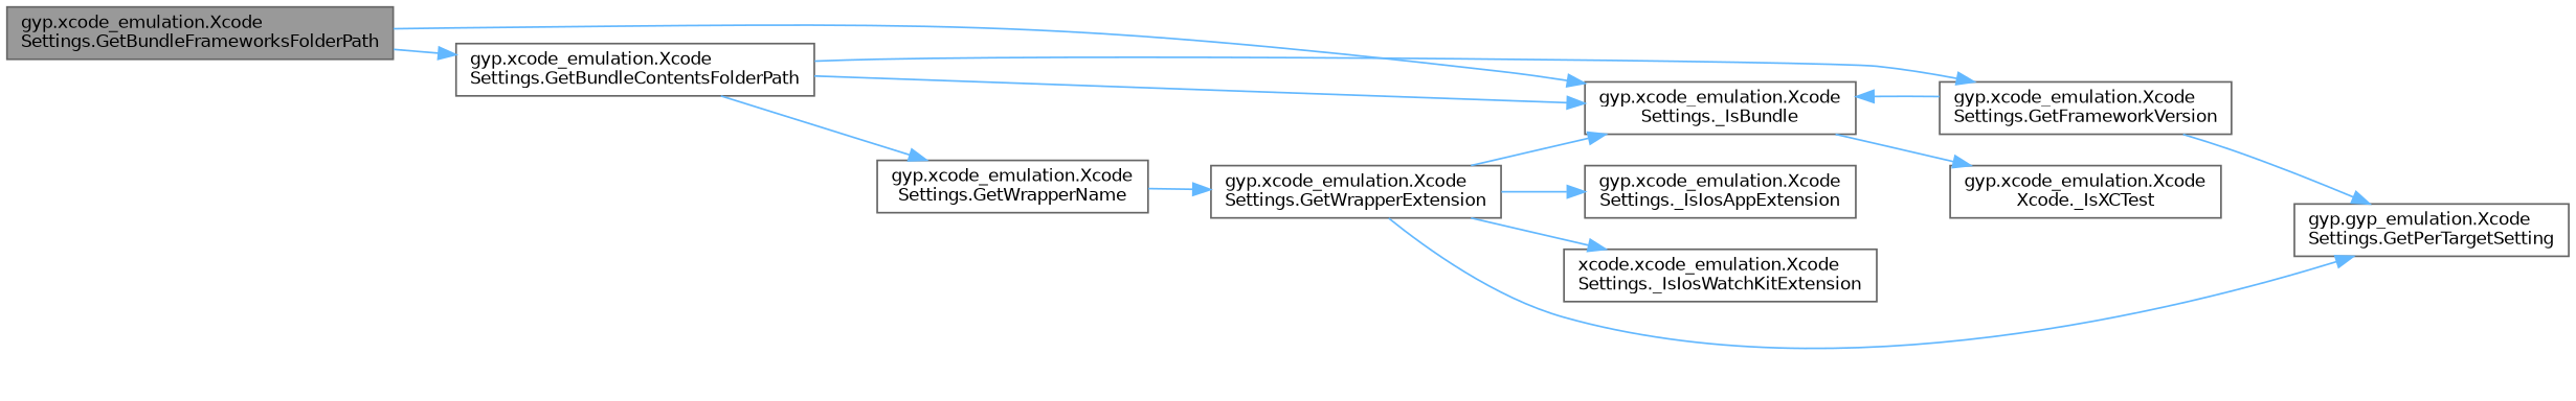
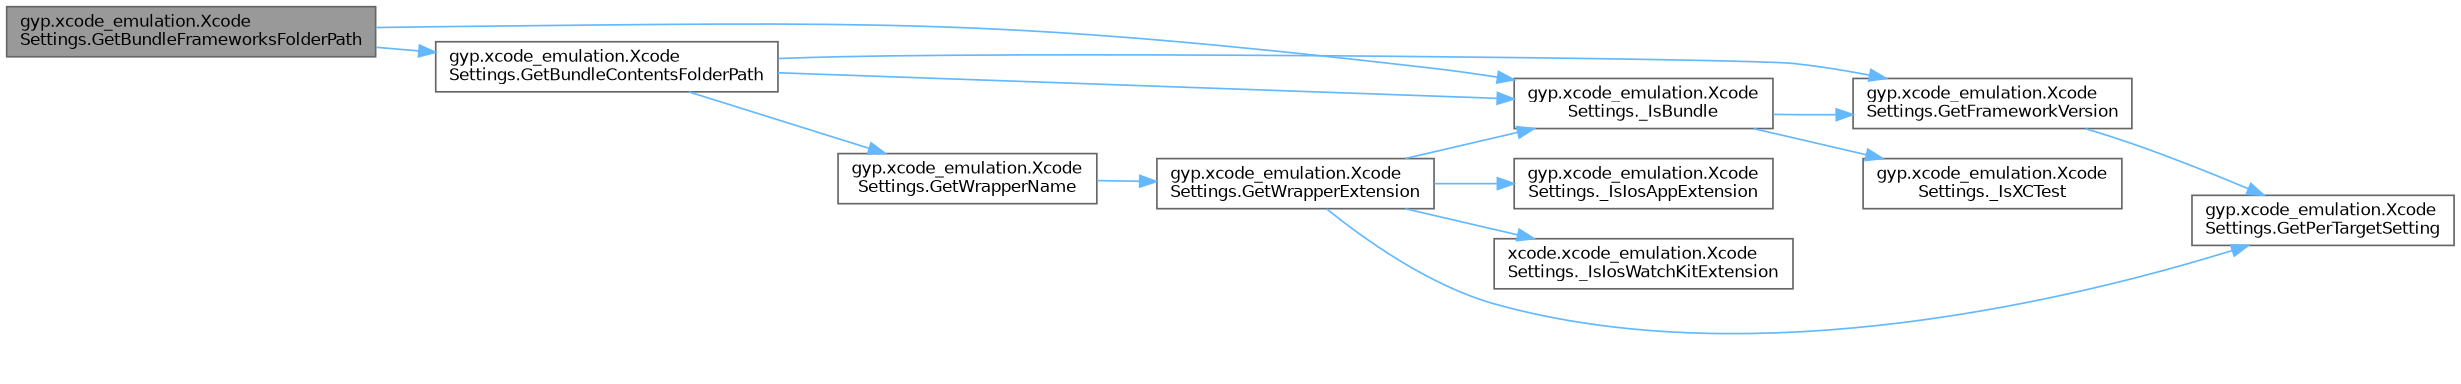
  digraph {
    rankdir=LR
    node [color=grey40 fillcolor=white fontname=Helvetica fontsize=10 shape=box style=filled]
    edge [color=steelblue1 fontname=Helvetica fontsize=10 labelfontname=Helvetica labelfontsize=10 style=solid]
    n1 [color=gray40 fillcolor=grey60 fontcolor=black height=0.2 label="gyp.xcode_emulation.Xcode\lSettings.GetBundleFrameworksFolderPath" width=0.4]
    n2 [height=0.2 label="gyp.xcode_emulation.Xcode\lSettings._IsBundle" width=0.4]
    n3 [height=0.2 label="gyp.xcode_emulation.Xcode\lSettings.GetBundleContentsFolderPath" width=0.4]
-   n4 [height=0.2 label="gyp.xcode_emulation.Xcode\lXcode._IsXCTest" width=0.4]
+   n4 [height=0.2 label="gyp.xcode_emulation.Xcode\lSettings._IsXCTest" width=0.4]
    n5 [height=0.2 label="gyp.xcode_emulation.Xcode\lSettings.GetFrameworkVersion" width=0.4]
    n6 [height=0.2 label="gyp.xcode_emulation.Xcode\lSettings.GetWrapperName" width=0.4]
-   n7 [height=0.2 label="gyp.gyp_emulation.Xcode\lSettings.GetPerTargetSetting" width=0.4]
+   n7 [height=0.2 label="gyp.xcode_emulation.Xcode\lSettings.GetPerTargetSetting" width=0.4]
    n8 [height=0.2 label="gyp.xcode_emulation.Xcode\lSettings.GetWrapperExtension" width=0.4]
    n9 [height=0.2 label="gyp.xcode_emulation.Xcode\lSettings._IsIosAppExtension" width=0.4]
    n10 [height=0.2 label="xcode.xcode_emulation.Xcode\lSettings._IsIosWatchKitExtension" width=0.4]
    n1 -> n2
    n1 -> n3
    n2 -> n4
    n3 -> n2
    n3 -> n5
    n3 -> n6
-   n5 -> n2
+   n2 -> n5
    n5 -> n7
    n6 -> n8
    n8 -> n2
    n8 -> n7
    n8 -> n9
    n8 -> n10
  }
